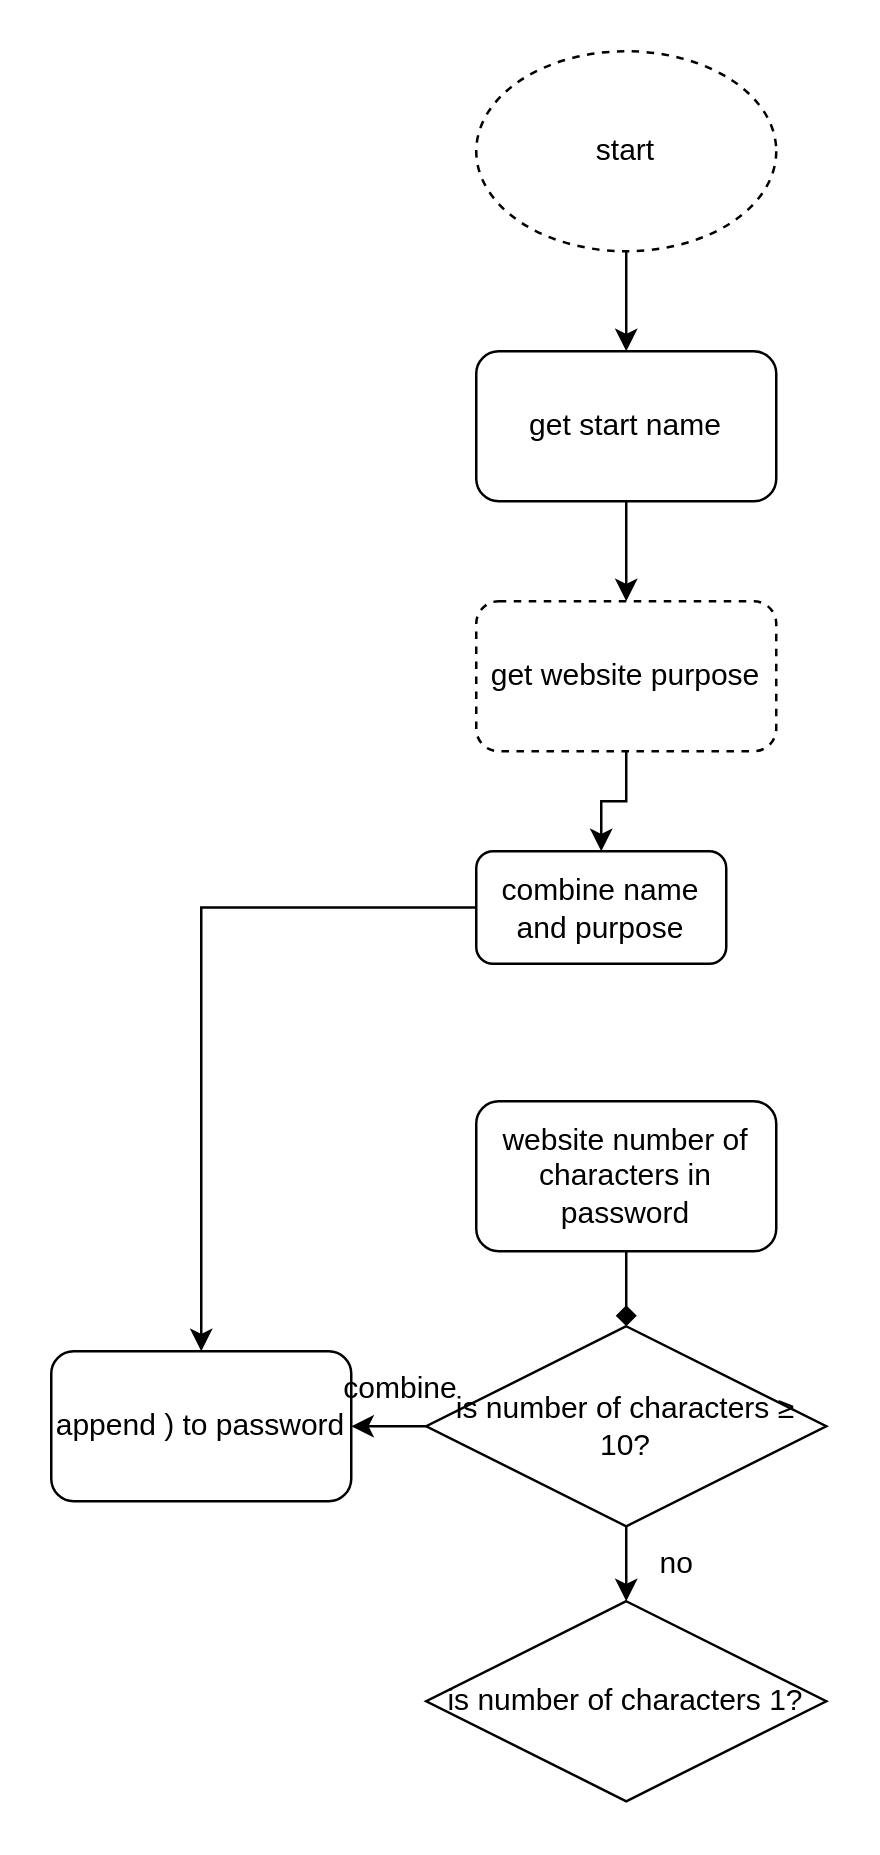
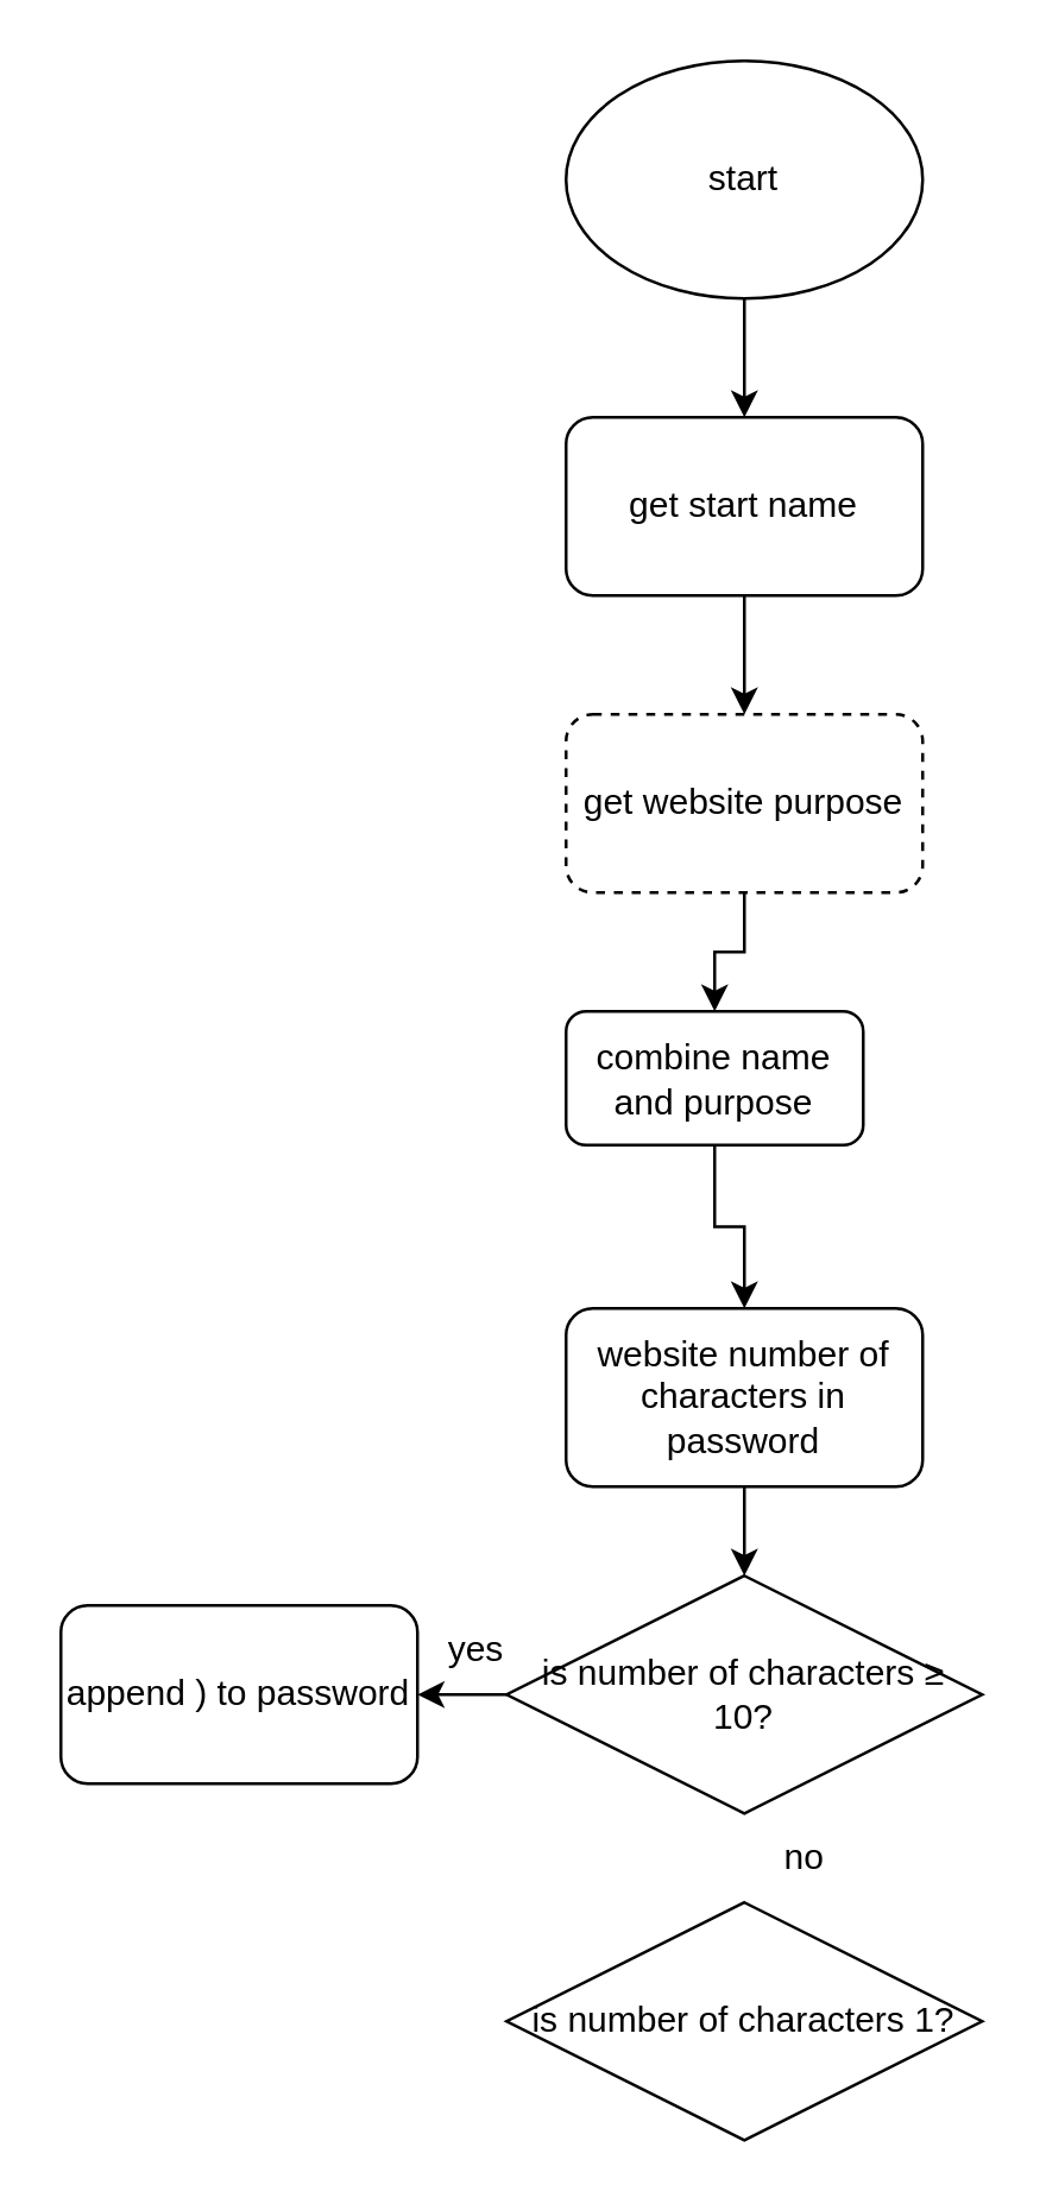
  <mxCell id="0" />
  <mxCell id="1" parent="0" />
  <mxCell id="2" value="" style="edgeStyle=orthogonalEdgeStyle;rounded=0;orthogonalLoop=1;jettySize=auto;html=1;" edge="1" parent="1" source="3" target="5"><mxGeometry relative="1" as="geometry" /></mxCell>
- <mxCell id="3" value="start" style="ellipse;whiteSpace=wrap;html=1;dashed=1;" vertex="1" parent="1"><mxGeometry x="190" y="20" width="120" height="80" as="geometry" /></mxCell>
+ <mxCell id="3" value="start" style="ellipse;whiteSpace=wrap;html=1;" vertex="1" parent="1"><mxGeometry x="190" y="20" width="120" height="80" as="geometry" /></mxCell>
  <mxCell id="4" value="" style="edgeStyle=orthogonalEdgeStyle;rounded=0;orthogonalLoop=1;jettySize=auto;html=1;" edge="1" parent="1" source="5" target="7"><mxGeometry relative="1" as="geometry" /></mxCell>
  <mxCell id="5" value="get start name" style="rounded=1;whiteSpace=wrap;html=1;" vertex="1" parent="1"><mxGeometry x="190" y="140" width="120" height="60" as="geometry" /></mxCell>
  <mxCell id="6" value="" style="edgeStyle=orthogonalEdgeStyle;rounded=0;orthogonalLoop=1;jettySize=auto;html=1;" edge="1" parent="1" source="7" target="9"><mxGeometry relative="1" as="geometry" /></mxCell>
  <mxCell id="7" value="get website purpose" style="rounded=1;whiteSpace=wrap;html=1;dashed=1;" vertex="1" parent="1"><mxGeometry x="190" y="240" width="120" height="60" as="geometry" /></mxCell>
- <mxCell id="8" value="" style="edgeStyle=orthogonalEdgeStyle;rounded=0;orthogonalLoop=1;jettySize=auto;html=1;" edge="1" parent="1" source="9" target="12"><mxGeometry relative="1" as="geometry" /></mxCell>
+ <mxCell id="8" value="" style="edgeStyle=orthogonalEdgeStyle;rounded=0;orthogonalLoop=1;jettySize=auto;html=1;" edge="1" parent="1" source="9" target="11"><mxGeometry relative="1" as="geometry" /></mxCell>
  <mxCell id="9" value="combine name and purpose" style="rounded=1;whiteSpace=wrap;html=1;" vertex="1" parent="1"><mxGeometry x="190" y="340" width="100" height="45" as="geometry" /></mxCell>
- <mxCell id="10" value="" style="edgeStyle=orthogonalEdgeStyle;rounded=0;orthogonalLoop=1;jettySize=auto;html=1;endArrow=diamond;" edge="1" parent="1" source="11" target="15"><mxGeometry relative="1" as="geometry" /></mxCell>
+ <mxCell id="10" value="" style="edgeStyle=orthogonalEdgeStyle;rounded=0;orthogonalLoop=1;jettySize=auto;html=1;" edge="1" parent="1" source="11" target="15"><mxGeometry relative="1" as="geometry" /></mxCell>
  <mxCell id="11" value="website number of characters in password" style="rounded=1;whiteSpace=wrap;html=1;" vertex="1" parent="1"><mxGeometry x="190" y="440" width="120" height="60" as="geometry" /></mxCell>
  <mxCell id="12" value="append ) to password" style="rounded=1;whiteSpace=wrap;html=1;" vertex="1" parent="1"><mxGeometry x="20" y="540" width="120" height="60" as="geometry" /></mxCell>
  <mxCell id="13" value="" style="edgeStyle=orthogonalEdgeStyle;rounded=0;orthogonalLoop=1;jettySize=auto;html=1;" edge="1" parent="1" source="15" target="12"><mxGeometry relative="1" as="geometry" /></mxCell>
- <mxCell id="14" value="" style="edgeStyle=orthogonalEdgeStyle;rounded=0;orthogonalLoop=1;jettySize=auto;html=1;" edge="1" parent="1" source="15" target="17"><mxGeometry relative="1" as="geometry" /></mxCell>
  <mxCell id="15" value="is number of characters&amp;nbsp;≥ 10?" style="rhombus;whiteSpace=wrap;html=1;" vertex="1" parent="1"><mxGeometry x="170" y="530" width="160" height="80" as="geometry" /></mxCell>
- <mxCell id="16" value="combine" style="text;html=1;strokeColor=none;fillColor=none;align=center;verticalAlign=middle;whiteSpace=wrap;rounded=0;" vertex="1" parent="1"><mxGeometry x="130" y="540" width="60" height="30" as="geometry" /></mxCell>
+ <mxCell id="16" value="yes" style="text;html=1;strokeColor=none;fillColor=none;align=center;verticalAlign=middle;whiteSpace=wrap;rounded=0;" vertex="1" parent="1"><mxGeometry x="130" y="540" width="60" height="30" as="geometry" /></mxCell>
  <mxCell id="17" value="is number of characters 1?" style="rhombus;whiteSpace=wrap;html=1;" vertex="1" parent="1"><mxGeometry x="170" y="640" width="160" height="80" as="geometry" /></mxCell>
  <mxCell id="18" value="no" style="text;html=1;align=center;verticalAlign=middle;resizable=0;points=[];autosize=1;strokeColor=none;fillColor=none;" vertex="1" parent="1"><mxGeometry x="250" y="610" width="40" height="30" as="geometry" /></mxCell>
